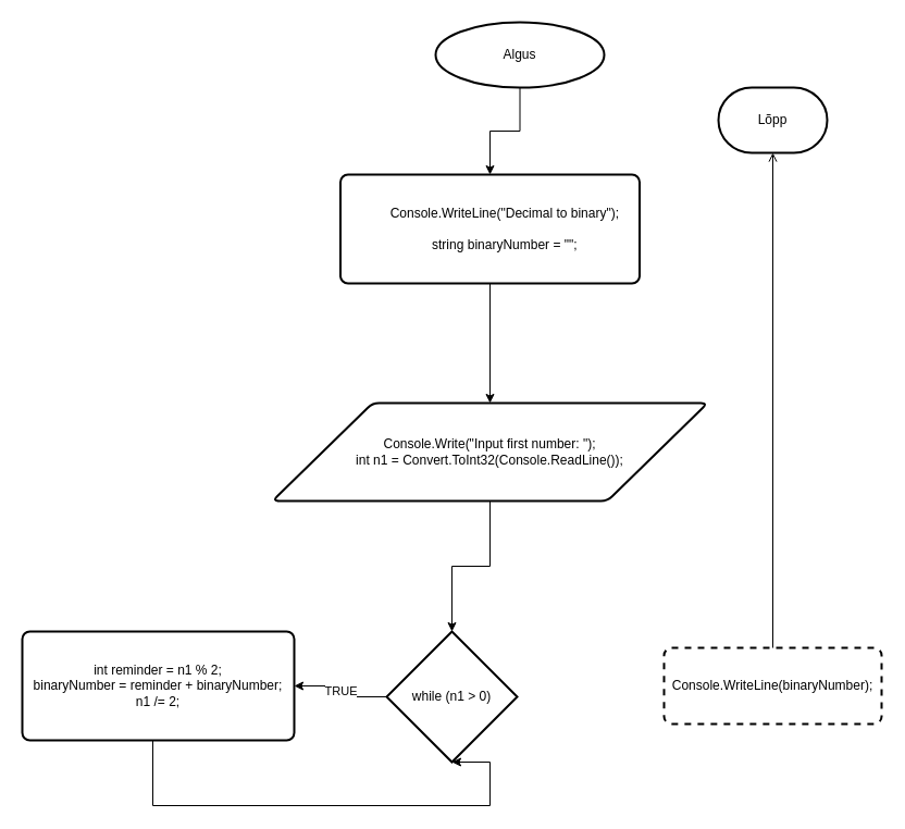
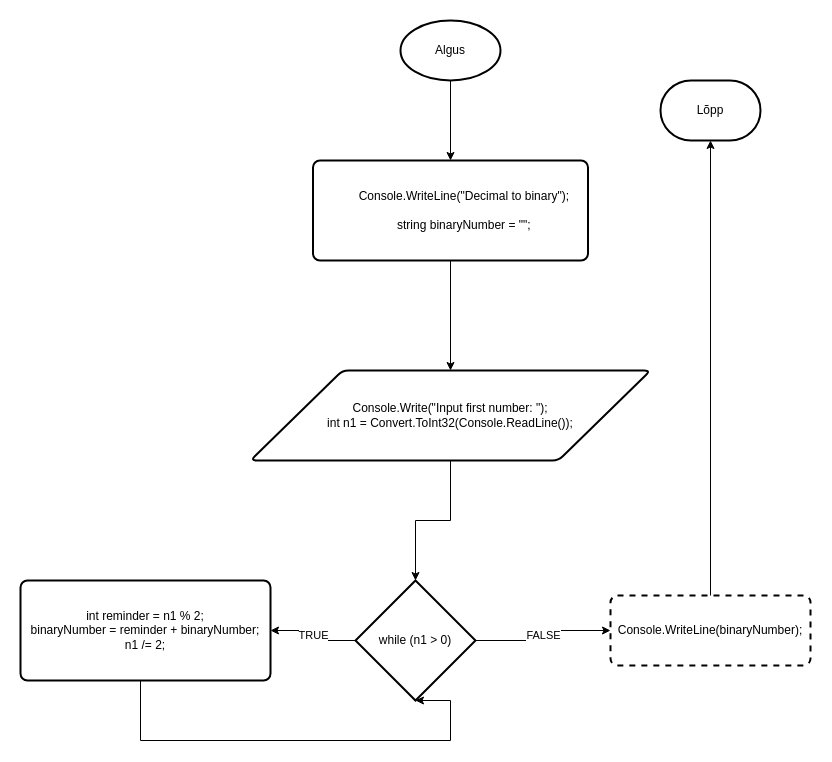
  <mxCell id="0" />
  <mxCell id="1" parent="0" />
  <mxCell id="2" style="edgeStyle=orthogonalEdgeStyle;rounded=0;orthogonalLoop=1;jettySize=auto;html=1;entryX=0.5;entryY=0;entryDx=0;entryDy=0;" edge="1" parent="1" source="3" target="6"><mxGeometry relative="1" as="geometry" /></mxCell>
- <mxCell id="3" value="Algus" style="strokeWidth=2;html=1;shape=mxgraph.flowchart.start_1;whiteSpace=wrap;" vertex="1" parent="1"><mxGeometry x="400" y="20" width="155" height="60" as="geometry" /></mxCell>
+ <mxCell id="3" value="Algus" style="strokeWidth=2;html=1;shape=mxgraph.flowchart.start_1;whiteSpace=wrap;" vertex="1" parent="1"><mxGeometry x="400" y="20" width="100" height="60" as="geometry" /></mxCell>
  <mxCell id="4" value="Lõpp" style="strokeWidth=2;html=1;shape=mxgraph.flowchart.terminator;whiteSpace=wrap;" vertex="1" parent="1"><mxGeometry x="660" y="80" width="100" height="60" as="geometry" /></mxCell>
  <mxCell id="5" style="edgeStyle=orthogonalEdgeStyle;rounded=0;orthogonalLoop=1;jettySize=auto;html=1;entryX=0.5;entryY=0;entryDx=0;entryDy=0;" edge="1" parent="1" source="6" target="7"><mxGeometry relative="1" as="geometry" /></mxCell>
  <mxCell id="6" value="&lt;div&gt;&amp;nbsp; &amp;nbsp; &amp;nbsp; &amp;nbsp; Console.WriteLine(&quot;Decimal to binary&quot;);&lt;/div&gt;&lt;div&gt;&amp;nbsp; &amp;nbsp;&amp;nbsp;&lt;/div&gt;&lt;div&gt;&amp;nbsp; &amp;nbsp; &amp;nbsp; &amp;nbsp; string binaryNumber = &quot;&quot;;&lt;/div&gt;" style="rounded=1;whiteSpace=wrap;html=1;absoluteArcSize=1;arcSize=14;strokeWidth=2;" vertex="1" parent="1"><mxGeometry x="312.5" y="160" width="275" height="100" as="geometry" /></mxCell>
  <mxCell id="7" value="Console.Write(&quot;Input first number: &quot;);&lt;div&gt;int n1 = Convert.ToInt32(Console.ReadLine());&lt;/div&gt;" style="shape=parallelogram;html=1;strokeWidth=2;perimeter=parallelogramPerimeter;whiteSpace=wrap;rounded=1;arcSize=12;size=0.23;" vertex="1" parent="1"><mxGeometry x="250" y="370" width="400" height="90" as="geometry" /></mxCell>
+ <mxCell id="8" value="FALSE" style="edgeStyle=orthogonalEdgeStyle;rounded=0;orthogonalLoop=1;jettySize=auto;html=1;entryX=0;entryY=0.5;entryDx=0;entryDy=0;" edge="1" parent="1" source="10" target="12"><mxGeometry relative="1" as="geometry" /></mxCell>
  <mxCell id="9" value="TRUE" style="edgeStyle=orthogonalEdgeStyle;rounded=0;orthogonalLoop=1;jettySize=auto;html=1;entryX=1;entryY=0.5;entryDx=0;entryDy=0;" edge="1" parent="1" source="10" target="14"><mxGeometry relative="1" as="geometry"><mxPoint x="250" y="760" as="targetPoint" /></mxGeometry></mxCell>
  <mxCell id="10" value="while (n1 &amp;gt; 0)" style="strokeWidth=2;html=1;shape=mxgraph.flowchart.decision;whiteSpace=wrap;" vertex="1" parent="1"><mxGeometry x="355" y="580" width="120" height="120" as="geometry" /></mxCell>
  <mxCell id="11" style="edgeStyle=orthogonalEdgeStyle;rounded=0;orthogonalLoop=1;jettySize=auto;html=1;entryX=0.5;entryY=0;entryDx=0;entryDy=0;entryPerimeter=0;" edge="1" parent="1" source="7" target="10"><mxGeometry relative="1" as="geometry" /></mxCell>
  <mxCell id="12" value="Console.WriteLine(binaryNumber);" style="rounded=1;whiteSpace=wrap;html=1;absoluteArcSize=1;arcSize=14;strokeWidth=2;dashed=1;" vertex="1" parent="1"><mxGeometry x="610" y="595" width="200" height="70" as="geometry" /></mxCell>
  <mxCell id="13" style="edgeStyle=orthogonalEdgeStyle;rounded=0;orthogonalLoop=1;jettySize=auto;html=1;entryX=0.5;entryY=1;entryDx=0;entryDy=0;entryPerimeter=0;" edge="1" parent="1" source="14" target="10"><mxGeometry relative="1" as="geometry"><mxPoint x="450" y="910" as="targetPoint" /><Array as="points"><mxPoint x="140" y="740" /><mxPoint x="450" y="740" /></Array></mxGeometry></mxCell>
  <mxCell id="14" value="int reminder = n1 % 2;&lt;div&gt;binaryNumber = reminder + binaryNumber;&lt;div&gt;n1 /= 2;&lt;/div&gt;&lt;/div&gt;" style="rounded=1;whiteSpace=wrap;html=1;absoluteArcSize=1;arcSize=14;strokeWidth=2;" vertex="1" parent="1"><mxGeometry x="20" y="580" width="250" height="100" as="geometry" /></mxCell>
- <mxCell id="15" style="edgeStyle=orthogonalEdgeStyle;rounded=0;orthogonalLoop=1;jettySize=auto;html=1;entryX=0.5;entryY=1;entryDx=0;entryDy=0;entryPerimeter=0;endArrow=open;" edge="1" parent="1" source="12" target="4"><mxGeometry relative="1" as="geometry" /></mxCell>
+ <mxCell id="15" style="edgeStyle=orthogonalEdgeStyle;rounded=0;orthogonalLoop=1;jettySize=auto;html=1;entryX=0.5;entryY=1;entryDx=0;entryDy=0;entryPerimeter=0;" edge="1" parent="1" source="12" target="4"><mxGeometry relative="1" as="geometry" /></mxCell>
